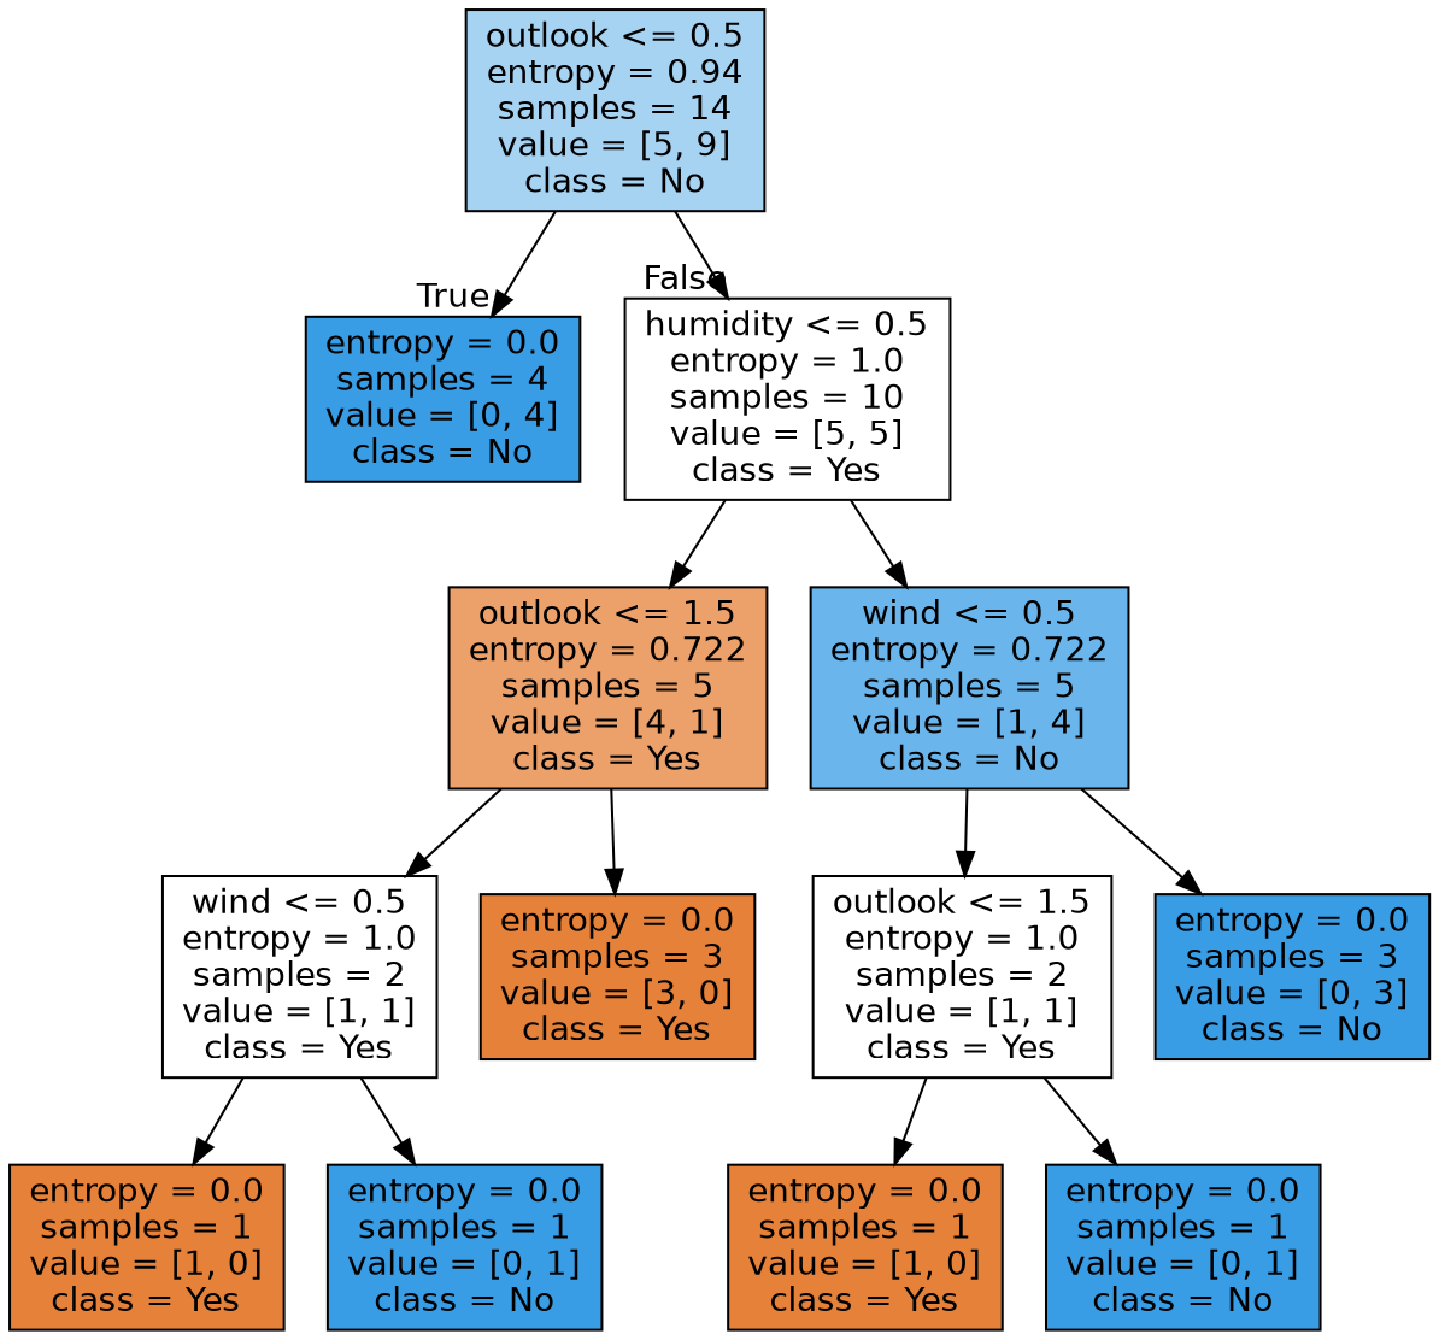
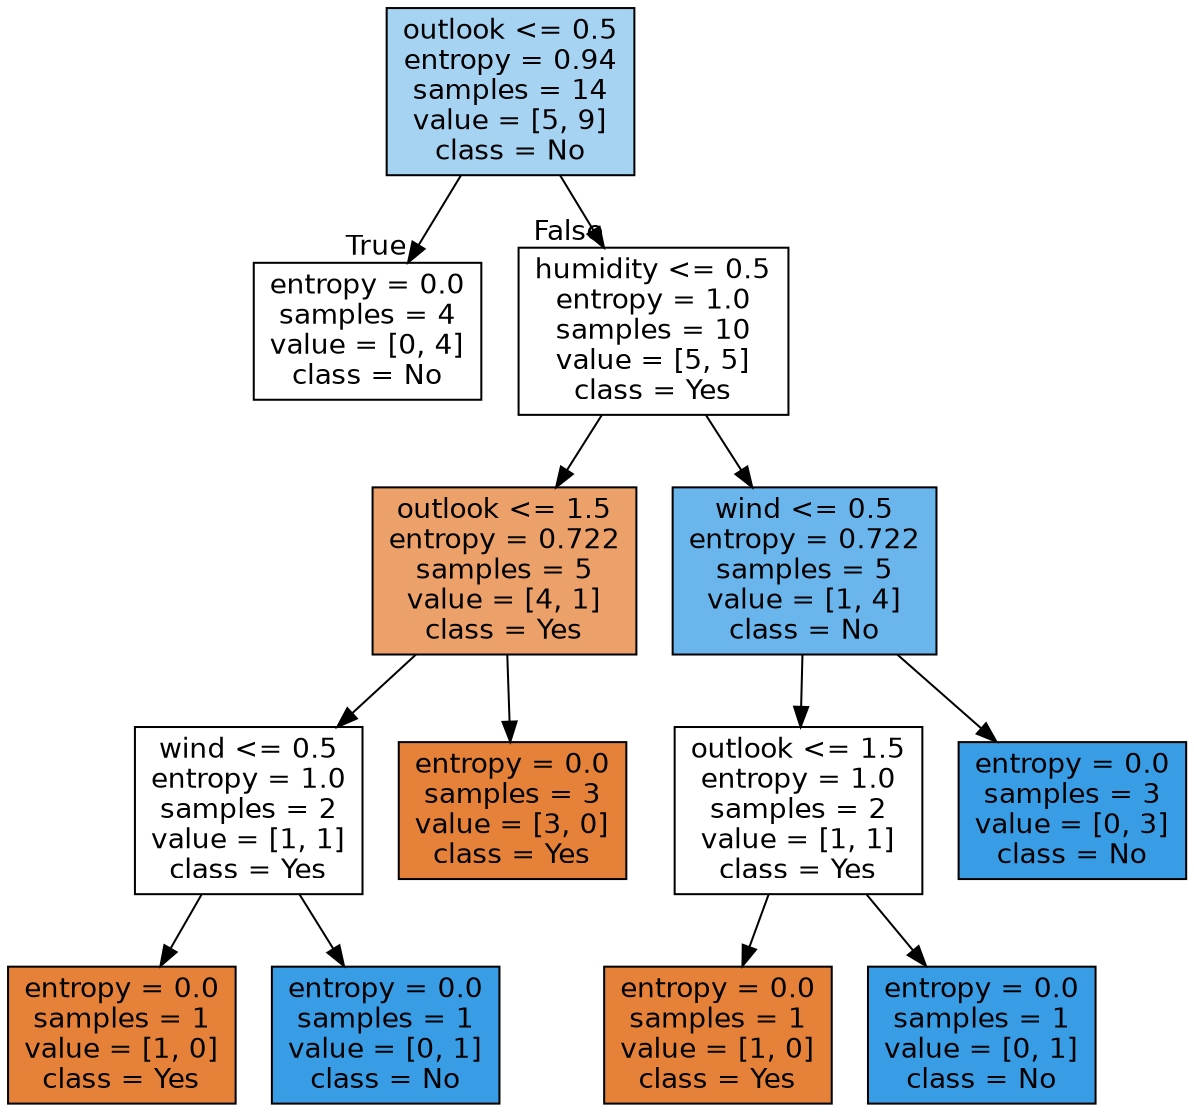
  digraph {
    node [color=black fillcolor="#399de5" fontname=helvetica shape=box style=filled]
    edge [fontname=helvetica]
    n1 [fillcolor="#a7d3f3" label="outlook <= 0.5\nentropy = 0.94\nsamples = 14\nvalue = [5, 9]\nclass = No"]
-   n2 [label="entropy = 0.0\nsamples = 4\nvalue = [0, 4]\nclass = No"]
+   n2 [fillcolor="#ffffff" label="entropy = 0.0\nsamples = 4\nvalue = [0, 4]\nclass = No"]
    n3 [fillcolor="#ffffff" label="humidity <= 0.5\nentropy = 1.0\nsamples = 10\nvalue = [5, 5]\nclass = Yes"]
    n4 [fillcolor="#eca06a" label="outlook <= 1.5\nentropy = 0.722\nsamples = 5\nvalue = [4, 1]\nclass = Yes"]
    n5 [fillcolor="#6ab6ec" label="wind <= 0.5\nentropy = 0.722\nsamples = 5\nvalue = [1, 4]\nclass = No"]
    n6 [fillcolor="#ffffff" label="wind <= 0.5\nentropy = 1.0\nsamples = 2\nvalue = [1, 1]\nclass = Yes"]
    n7 [fillcolor="#e58139" label="entropy = 0.0\nsamples = 3\nvalue = [3, 0]\nclass = Yes"]
    n8 [fillcolor="#e58139" label="entropy = 0.0\nsamples = 1\nvalue = [1, 0]\nclass = Yes"]
    n9 [label="entropy = 0.0\nsamples = 1\nvalue = [0, 1]\nclass = No"]
    n10 [fillcolor="#ffffff" label="outlook <= 1.5\nentropy = 1.0\nsamples = 2\nvalue = [1, 1]\nclass = Yes"]
    n11 [label="entropy = 0.0\nsamples = 3\nvalue = [0, 3]\nclass = No"]
    n12 [fillcolor="#e58139" label="entropy = 0.0\nsamples = 1\nvalue = [1, 0]\nclass = Yes"]
    n13 [label="entropy = 0.0\nsamples = 1\nvalue = [0, 1]\nclass = No"]
    n1 -> n2 [headlabel=True labelangle=45 labeldistance=2.5]
    n1 -> n3 [headlabel=False labelangle=-45 labeldistance=2.5]
    n3 -> n4
    n3 -> n5
    n4 -> n6
    n4 -> n7
    n5 -> n10
    n5 -> n11
    n6 -> n8
    n6 -> n9
    n10 -> n12
    n10 -> n13
  }
